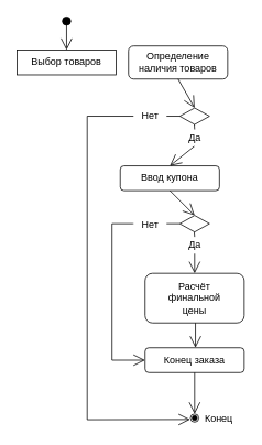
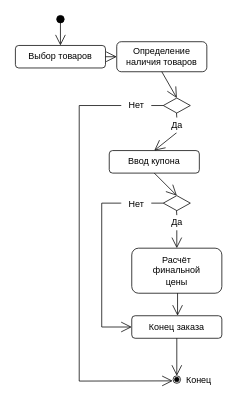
  <mxCell id="0" />
  <mxCell id="1" parent="0" />
  <mxCell id="2" value="" style="ellipse;whiteSpace=wrap;html=1;aspect=fixed;fillColor=#000000;" vertex="1" parent="1"><mxGeometry x="75" y="20" width="10" height="10" as="geometry" /></mxCell>
- <mxCell id="3" value="Выбор товаров" style="whiteSpace=wrap;html=1;fillColor=#FFFFFF;rounded=0;" vertex="1" parent="1"><mxGeometry x="20" y="60" width="120" height="30" as="geometry" /></mxCell>
+ <mxCell id="3" value="Выбор товаров" style="rounded=1;whiteSpace=wrap;html=1;fillColor=#FFFFFF;" vertex="1" parent="1"><mxGeometry x="20" y="60" width="120" height="30" as="geometry" /></mxCell>
  <mxCell id="4" value="" style="endArrow=open;endFill=1;endSize=12;html=1;rounded=0;exitX=0.5;exitY=1;exitDx=0;exitDy=0;entryX=0.5;entryY=0;entryDx=0;entryDy=0;" edge="1" parent="1" source="2" target="3"><mxGeometry width="160" relative="1" as="geometry"><mxPoint x="-5" y="90" as="sourcePoint" /><mxPoint x="155" y="90" as="targetPoint" /></mxGeometry></mxCell>
  <mxCell id="5" value="Определение наличия товаров" style="rounded=1;whiteSpace=wrap;html=1;fillColor=#FFFFFF;" vertex="1" parent="1"><mxGeometry x="155" y="55" width="120" height="40" as="geometry" /></mxCell>
  <mxCell id="6" value="" style="rhombus;whiteSpace=wrap;html=1;fillColor=#FFFFFF;" vertex="1" parent="1"><mxGeometry x="217" y="130" width="36" height="20" as="geometry" /></mxCell>
  <mxCell id="7" value="" style="endArrow=open;endFill=1;endSize=12;html=1;rounded=0;exitX=0.5;exitY=1;exitDx=0;exitDy=0;entryX=0.5;entryY=0;entryDx=0;entryDy=0;" edge="1" parent="1" source="5" target="6"><mxGeometry width="160" relative="1" as="geometry"><mxPoint x="90" y="40" as="sourcePoint" /><mxPoint x="90" y="70" as="targetPoint" /></mxGeometry></mxCell>
+ <mxCell id="8" value="" style="endArrow=open;endFill=1;endSize=12;html=1;rounded=0;exitX=1;exitY=0.5;exitDx=0;exitDy=0;entryX=0;entryY=0.5;entryDx=0;entryDy=0;" edge="1" parent="1" source="3" target="5"><mxGeometry width="160" relative="1" as="geometry"><mxPoint x="90" y="40" as="sourcePoint" /><mxPoint x="90" y="70" as="targetPoint" /></mxGeometry></mxCell>
  <mxCell id="9" value="Ввод купона" style="rounded=1;whiteSpace=wrap;html=1;fillColor=#FFFFFF;" vertex="1" parent="1"><mxGeometry x="145" y="200" width="120" height="30" as="geometry" /></mxCell>
  <mxCell id="10" value="" style="endArrow=open;endFill=1;endSize=12;html=1;rounded=0;exitX=0.5;exitY=1;exitDx=0;exitDy=0;entryX=0.5;entryY=0;entryDx=0;entryDy=0;startArrow=none;" edge="1" parent="1" source="11" target="9"><mxGeometry width="160" relative="1" as="geometry"><mxPoint x="234.58" y="150" as="sourcePoint" /><mxPoint x="234.58" y="185" as="targetPoint" /></mxGeometry></mxCell>
  <mxCell id="11" value="Да" style="text;html=1;align=center;verticalAlign=middle;resizable=0;points=[];autosize=1;strokeColor=none;fillColor=default;" vertex="1" parent="1"><mxGeometry x="220" y="156" width="30" height="20" as="geometry" /></mxCell>
  <mxCell id="12" value="" style="endArrow=none;endFill=1;endSize=12;html=1;rounded=0;exitX=0.5;exitY=1;exitDx=0;exitDy=0;entryX=0.5;entryY=0;entryDx=0;entryDy=0;" edge="1" parent="1" target="11"><mxGeometry width="160" relative="1" as="geometry"><mxPoint x="234.58" y="150" as="sourcePoint" /><mxPoint x="235" y="200" as="targetPoint" /></mxGeometry></mxCell>
  <mxCell id="13" value="Конец заказа" style="rounded=1;whiteSpace=wrap;html=1;fillColor=#FFFFFF;" vertex="1" parent="1"><mxGeometry x="175" y="420" width="120" height="30" as="geometry" /></mxCell>
  <mxCell id="14" value="" style="rhombus;whiteSpace=wrap;html=1;fillColor=#FFFFFF;" vertex="1" parent="1"><mxGeometry x="217" y="260" width="36" height="20" as="geometry" /></mxCell>
  <mxCell id="15" value="" style="endArrow=open;endFill=1;endSize=12;html=1;rounded=0;exitX=0.5;exitY=1;exitDx=0;exitDy=0;entryX=0.5;entryY=0;entryDx=0;entryDy=0;startArrow=none;" edge="1" parent="1" source="16"><mxGeometry width="160" relative="1" as="geometry"><mxPoint x="234.58" y="280" as="sourcePoint" /><mxPoint x="235" y="330" as="targetPoint" /></mxGeometry></mxCell>
  <mxCell id="16" value="Да" style="text;html=1;align=center;verticalAlign=middle;resizable=0;points=[];autosize=1;strokeColor=none;fillColor=default;" vertex="1" parent="1"><mxGeometry x="220" y="286" width="30" height="20" as="geometry" /></mxCell>
  <mxCell id="17" value="" style="endArrow=none;endFill=1;endSize=12;html=1;rounded=0;exitX=0.5;exitY=1;exitDx=0;exitDy=0;entryX=0.5;entryY=0;entryDx=0;entryDy=0;" edge="1" parent="1" target="16"><mxGeometry width="160" relative="1" as="geometry"><mxPoint x="234.58" y="280" as="sourcePoint" /><mxPoint x="235" y="330" as="targetPoint" /></mxGeometry></mxCell>
  <mxCell id="18" value="" style="endArrow=open;endFill=1;endSize=12;html=1;rounded=0;exitX=0.5;exitY=1;exitDx=0;exitDy=0;entryX=0.5;entryY=0;entryDx=0;entryDy=0;" edge="1" parent="1" source="9" target="14"><mxGeometry width="160" relative="1" as="geometry"><mxPoint x="245" y="105" as="sourcePoint" /><mxPoint x="245" y="140" as="targetPoint" /></mxGeometry></mxCell>
  <mxCell id="19" value="Расчёт&lt;br&gt;финальной&lt;br&gt;цены" style="rounded=1;whiteSpace=wrap;html=1;fillColor=#FFFFFF;" vertex="1" parent="1"><mxGeometry x="175" y="330" width="120" height="60" as="geometry" /></mxCell>
  <mxCell id="20" value="" style="endArrow=open;endFill=1;endSize=12;html=1;rounded=0;exitX=0.5;exitY=1;exitDx=0;exitDy=0;entryX=0.5;entryY=0;entryDx=0;entryDy=0;" edge="1" parent="1"><mxGeometry width="160" relative="1" as="geometry"><mxPoint x="236" y="390" as="sourcePoint" /><mxPoint x="236" y="420" as="targetPoint" /></mxGeometry></mxCell>
  <mxCell id="21" value="" style="endArrow=open;endFill=1;endSize=12;html=1;rounded=0;entryX=0;entryY=0.5;entryDx=0;entryDy=0;exitX=0;exitY=0.5;exitDx=0;exitDy=0;startArrow=none;" edge="1" parent="1" target="13"><mxGeometry width="160" relative="1" as="geometry"><mxPoint x="160" y="270" as="sourcePoint" /><mxPoint x="125" y="180" as="targetPoint" /><Array as="points"><mxPoint x="135" y="270" /><mxPoint x="135" y="435" /></Array></mxGeometry></mxCell>
  <mxCell id="22" value="" style="endArrow=none;endFill=1;endSize=12;html=1;rounded=0;entryX=0;entryY=0.5;entryDx=0;entryDy=0;exitX=0;exitY=0.5;exitDx=0;exitDy=0;" edge="1" parent="1" source="14"><mxGeometry width="160" relative="1" as="geometry"><mxPoint x="217" y="270" as="sourcePoint" /><mxPoint x="160" y="270" as="targetPoint" /><Array as="points" /></mxGeometry></mxCell>
  <mxCell id="23" value="Нет" style="text;html=1;align=center;verticalAlign=middle;resizable=0;points=[];autosize=1;strokeColor=none;fillColor=#FFFFFF;" vertex="1" parent="1"><mxGeometry x="161" y="261" width="40" height="20" as="geometry" /></mxCell>
  <mxCell id="24" value="" style="ellipse;html=1;shape=endState;fillColor=#000000;strokeColor=default;" vertex="1" parent="1"><mxGeometry x="230" y="500" width="10" height="10" as="geometry" /></mxCell>
  <mxCell id="25" value="" style="endArrow=open;endFill=1;endSize=12;html=1;rounded=0;exitX=0.5;exitY=1;exitDx=0;exitDy=0;entryX=0.5;entryY=0;entryDx=0;entryDy=0;" edge="1" parent="1" source="13" target="24"><mxGeometry width="160" relative="1" as="geometry"><mxPoint x="246" y="400" as="sourcePoint" /><mxPoint x="246" y="430" as="targetPoint" /></mxGeometry></mxCell>
  <mxCell id="26" value="" style="endArrow=open;endFill=1;endSize=12;html=1;rounded=0;exitX=0;exitY=0.5;exitDx=0;exitDy=0;entryX=-0.042;entryY=0.677;entryDx=0;entryDy=0;entryPerimeter=0;" edge="1" parent="1" source="6" target="24"><mxGeometry width="160" relative="1" as="geometry"><mxPoint x="245" y="105" as="sourcePoint" /><mxPoint x="245" y="140" as="targetPoint" /><Array as="points"><mxPoint x="105" y="140" /><mxPoint x="105" y="507" /></Array></mxGeometry></mxCell>
  <mxCell id="27" value="Конец" style="text;html=1;align=center;verticalAlign=middle;resizable=0;points=[];autosize=1;strokeColor=none;fillColor=none;" vertex="1" parent="1"><mxGeometry x="239" y="496" width="50" height="20" as="geometry" /></mxCell>
  <mxCell id="28" value="Нет" style="text;html=1;align=center;verticalAlign=middle;resizable=0;points=[];autosize=1;strokeColor=none;fillColor=default;" vertex="1" parent="1"><mxGeometry x="161" y="130" width="40" height="20" as="geometry" /></mxCell>
